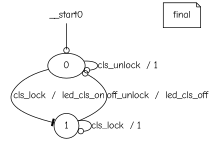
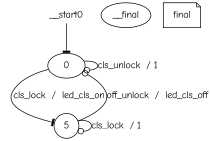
  digraph {
    fontname="Comic Neue"
    node [fontname="Comic Neue" shape=ellipse]
    edge [arrowhead=odot fontname="Comic Neue"]
    n1 [label=0]
-   n2 [label=1 shape=circle]
+   n2 [label=5 shape=circle]
    __start0 [height=0 shape=none width=0]
+   __final
    n5 [label=final shape=note]
    n1 -> n1 [label="cls_unlock  / 1"]
    n1 -> n2 [arrowhead=tee label="cls_lock  /  led_cls_on"]
    n2 -> n1 [label="off_unlock  /  led_cls_off"]
    n2 -> n2 [label="cls_lock  / 1"]
-   __start0 -> n1
+   __start0 -> n1 [arrowhead=tee]
  }
